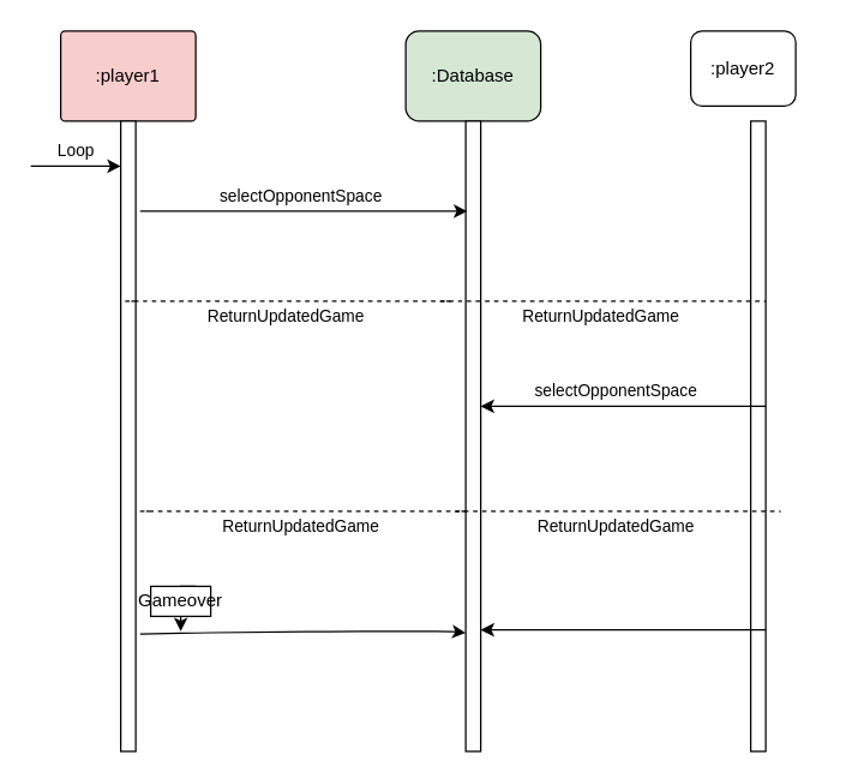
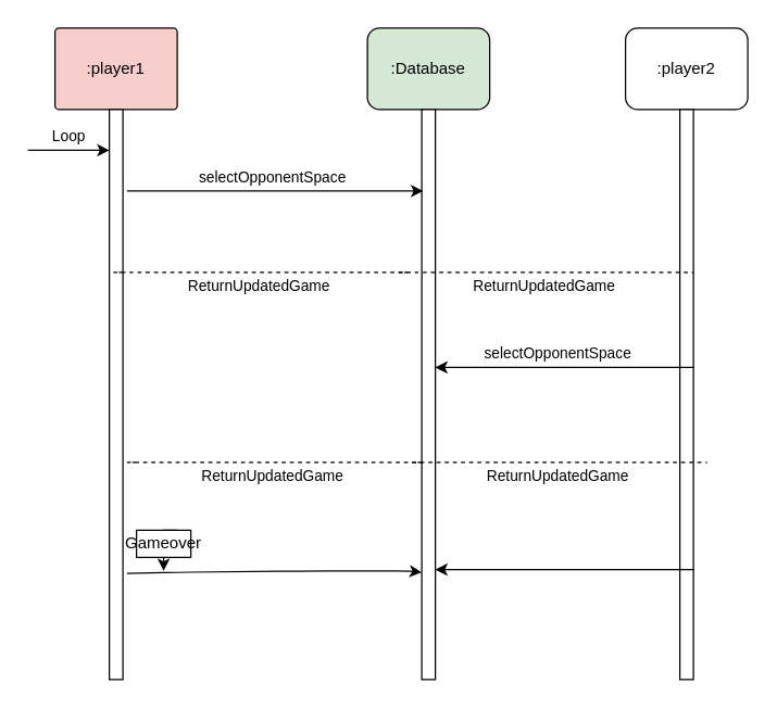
  <mxCell id="0" />
  <mxCell id="1" parent="0" />
  <mxCell id="2" value=":player1" style="rounded=1;whiteSpace=wrap;html=1;arcSize=5;fillColor=#f8cecc;" vertex="1" parent="1"><mxGeometry x="40" width="90" height="60" as="geometry" y="20" /></mxCell>
  <mxCell id="3" value=":Database" style="rounded=1;whiteSpace=wrap;html=1;fillColor=#d5e8d4;" vertex="1" parent="1"><mxGeometry x="270" width="90" height="60" as="geometry" y="20" /></mxCell>
- <mxCell id="4" value=":player2" style="rounded=1;whiteSpace=wrap;html=1;" vertex="1" parent="1"><mxGeometry x="460" y="20" width="70" height="50" as="geometry" /></mxCell>
+ <mxCell id="4" value=":player2" style="rounded=1;whiteSpace=wrap;html=1;" vertex="1" parent="1"><mxGeometry x="460" width="90" height="60" as="geometry" y="20" /></mxCell>
  <mxCell id="5" value="" style="rounded=0;whiteSpace=wrap;html=1;" vertex="1" parent="1"><mxGeometry x="310" y="80" width="10" height="420" as="geometry" /></mxCell>
  <mxCell id="6" value="" style="rounded=0;whiteSpace=wrap;html=1;" vertex="1" parent="1"><mxGeometry x="80" y="80" width="10" height="420" as="geometry" /></mxCell>
  <mxCell id="7" value="" style="rounded=0;whiteSpace=wrap;html=1;" vertex="1" parent="1"><mxGeometry x="500" y="80" width="10" height="420" as="geometry" /></mxCell>
  <mxCell id="8" value="" style="endArrow=classic;html=1;" edge="1" parent="1"><mxGeometry width="50" height="50" relative="1" as="geometry"><mxPoint x="93" y="140" as="sourcePoint" /><mxPoint x="311" y="140" as="targetPoint" /><Array as="points"><mxPoint x="150" y="140" /></Array></mxGeometry></mxCell>
  <mxCell id="9" value="ReturnUpdatedGame" style="endArrow=none;dashed=1;html=1;entryX=0;entryY=0.765;entryDx=0;entryDy=0;entryPerimeter=0;" edge="1" parent="1"><mxGeometry x="0.043" y="-10" width="50" height="50" relative="1" as="geometry"><mxPoint x="90" y="200" as="sourcePoint" /><mxPoint x="300" y="200.1" as="targetPoint" /><Array as="points"><mxPoint x="80" y="200" /><mxPoint x="100" y="200" /></Array><mxPoint as="offset" /></mxGeometry></mxCell>
  <mxCell id="10" value="selectOpponentSpace" style="endArrow=classic;html=1;exitX=0;exitY=0.5;exitDx=0;exitDy=0;entryX=1;entryY=0.5;entryDx=0;entryDy=0;" edge="1" parent="1"><mxGeometry x="0.053" y="-10" width="50" height="50" relative="1" as="geometry"><mxPoint x="510" y="270" as="sourcePoint" /><mxPoint x="320" y="270" as="targetPoint" /><Array as="points"><mxPoint x="430" y="270" /></Array><mxPoint as="offset" /></mxGeometry></mxCell>
  <mxCell id="11" value="selectOpponentSpace" style="endArrow=classic;html=1;exitX=0;exitY=0.5;exitDx=0;exitDy=0;entryX=1;entryY=0.5;entryDx=0;entryDy=0;" edge="1" parent="1"><mxGeometry x="1" y="-313" width="50" height="50" relative="1" as="geometry"><mxPoint x="510" y="419" as="sourcePoint" /><mxPoint x="320" y="419" as="targetPoint" /><Array as="points" /><mxPoint x="-120" y="24" as="offset" /></mxGeometry></mxCell>
  <mxCell id="12" value="ReturnUpdatedGame" style="endArrow=none;dashed=1;html=1;entryX=0;entryY=0.765;entryDx=0;entryDy=0;entryPerimeter=0;" edge="1" parent="1"><mxGeometry x="0.043" y="-10" width="50" height="50" relative="1" as="geometry"><mxPoint x="300" y="200" as="sourcePoint" /><mxPoint x="510" y="200.1" as="targetPoint" /><Array as="points"><mxPoint x="290" y="200" /><mxPoint x="310" y="200" /></Array><mxPoint as="offset" /></mxGeometry></mxCell>
  <mxCell id="13" value="ReturnUpdatedGame" style="endArrow=none;dashed=1;html=1;entryX=0;entryY=0.765;entryDx=0;entryDy=0;entryPerimeter=0;" edge="1" parent="1"><mxGeometry x="0.043" y="-10" width="50" height="50" relative="1" as="geometry"><mxPoint x="310" y="340" as="sourcePoint" /><mxPoint x="520" y="340.1" as="targetPoint" /><Array as="points"><mxPoint x="300" y="340" /></Array><mxPoint as="offset" /></mxGeometry></mxCell>
  <mxCell id="14" value="ReturnUpdatedGame" style="endArrow=none;dashed=1;html=1;entryX=0;entryY=0.765;entryDx=0;entryDy=0;entryPerimeter=0;" edge="1" parent="1"><mxGeometry x="0.043" y="-10" width="50" height="50" relative="1" as="geometry"><mxPoint x="100" y="340" as="sourcePoint" /><mxPoint x="310" y="340.1" as="targetPoint" /><Array as="points"><mxPoint x="90" y="340" /></Array><mxPoint as="offset" /></mxGeometry></mxCell>
  <mxCell id="15" value="Loop" style="endArrow=classic;html=1;" edge="1" parent="1"><mxGeometry y="10" width="50" height="50" relative="1" as="geometry"><mxPoint x="20" y="110" as="sourcePoint" /><mxPoint x="80" y="110" as="targetPoint" /><mxPoint as="offset" /></mxGeometry></mxCell>
  <mxCell id="16" value="" style="endArrow=classic;html=1;entryX=0;entryY=0.812;entryDx=0;entryDy=0;entryPerimeter=0;exitX=1.3;exitY=0.814;exitDx=0;exitDy=0;exitPerimeter=0;" edge="1" parent="1" source="6" target="5"><mxGeometry width="50" height="50" relative="1" as="geometry"><mxPoint x="100" y="400" as="sourcePoint" /><mxPoint x="300" y="400" as="targetPoint" /><Array as="points"><mxPoint x="130" y="421" /><mxPoint x="230" y="420" /><mxPoint x="300" y="420" /></Array></mxGeometry></mxCell>
  <mxCell id="17" style="edgeStyle=orthogonalEdgeStyle;rounded=0;orthogonalLoop=1;jettySize=auto;html=1;exitX=0.75;exitY=0;exitDx=0;exitDy=0;" edge="1" parent="1" source="18"><mxGeometry relative="1" as="geometry"><mxPoint x="120" y="420" as="targetPoint" /></mxGeometry></mxCell>
  <mxCell id="18" value="Gameover" style="rounded=0;whiteSpace=wrap;html=1;" vertex="1" parent="1"><mxGeometry x="100" y="390" width="40" height="20" as="geometry" /></mxCell>
